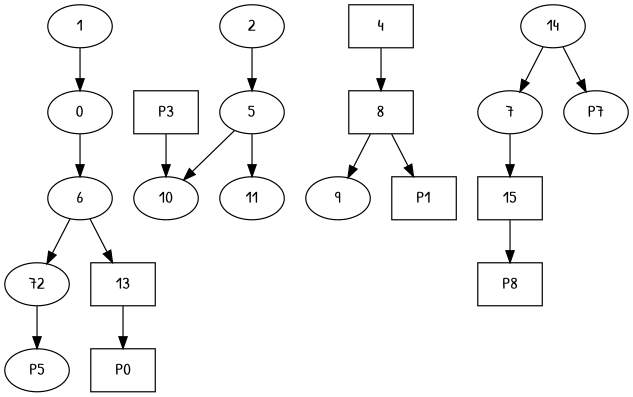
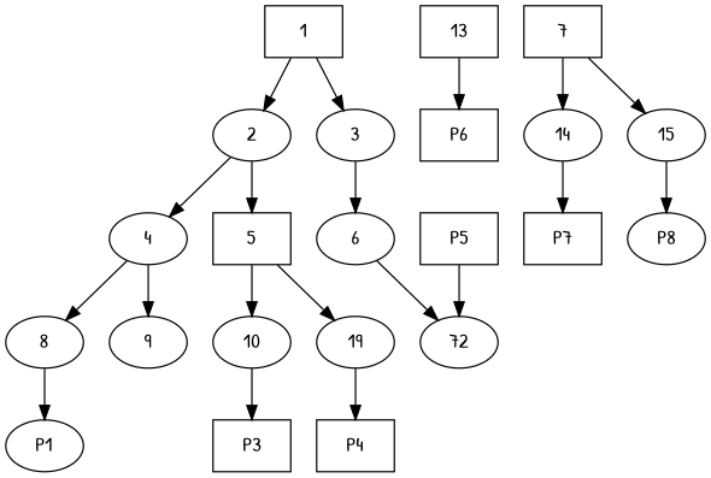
  digraph {
    fontname="Patrick Hand"
    node [fontname="Patrick Hand"]
    edge [fontname="Patrick Hand"]
-   1
+   1 [shape=box]
    2
-   3 [label=0]
-   4 [shape=box]
-   5
+   3
+   4
+   5 [shape=box]
    6
-   8 [shape=box]
+   8
    9
    10
-   11
-   n11 [label=P1 shape=box]
+   11 [label=19]
+   n11 [label=P1 shape=ellipse]
    n12 [label=P3 shape=box]
+   n13 [label=P4 shape=box]
    n14 [label=72]
    13 [shape=box]
-   7
+   7 [shape=box]
    14
-   15 [shape=box]
-   n19 [label=P5 shape=ellipse]
-   n20 [label=P0 shape=box]
-   n21 [label=P7 shape=ellipse]
-   n22 [label=P8 shape=box]
+   15
+   n19 [label=P5 shape=box]
+   n20 [label=P6 shape=box]
+   n21 [label=P7 shape=box]
+   n22 [label=P8 shape=ellipse]
+   1 -> 2
    1 -> 3
+   2 -> 4
    2 -> 5
    3 -> 6
    4 -> 8
-   8 -> 9
+   4 -> 9
    5 -> 10
    5 -> 11
    6 -> n14
-   6 -> 13
    8 -> n11
-   n12 -> 10
-   n14 -> n19
+   10 -> n12
+   11 -> n13
+   n19 -> n14
    13 -> n20
-   14 -> 7
+   7 -> 14
    7 -> 15
    14 -> n21
    15 -> n22
  }
